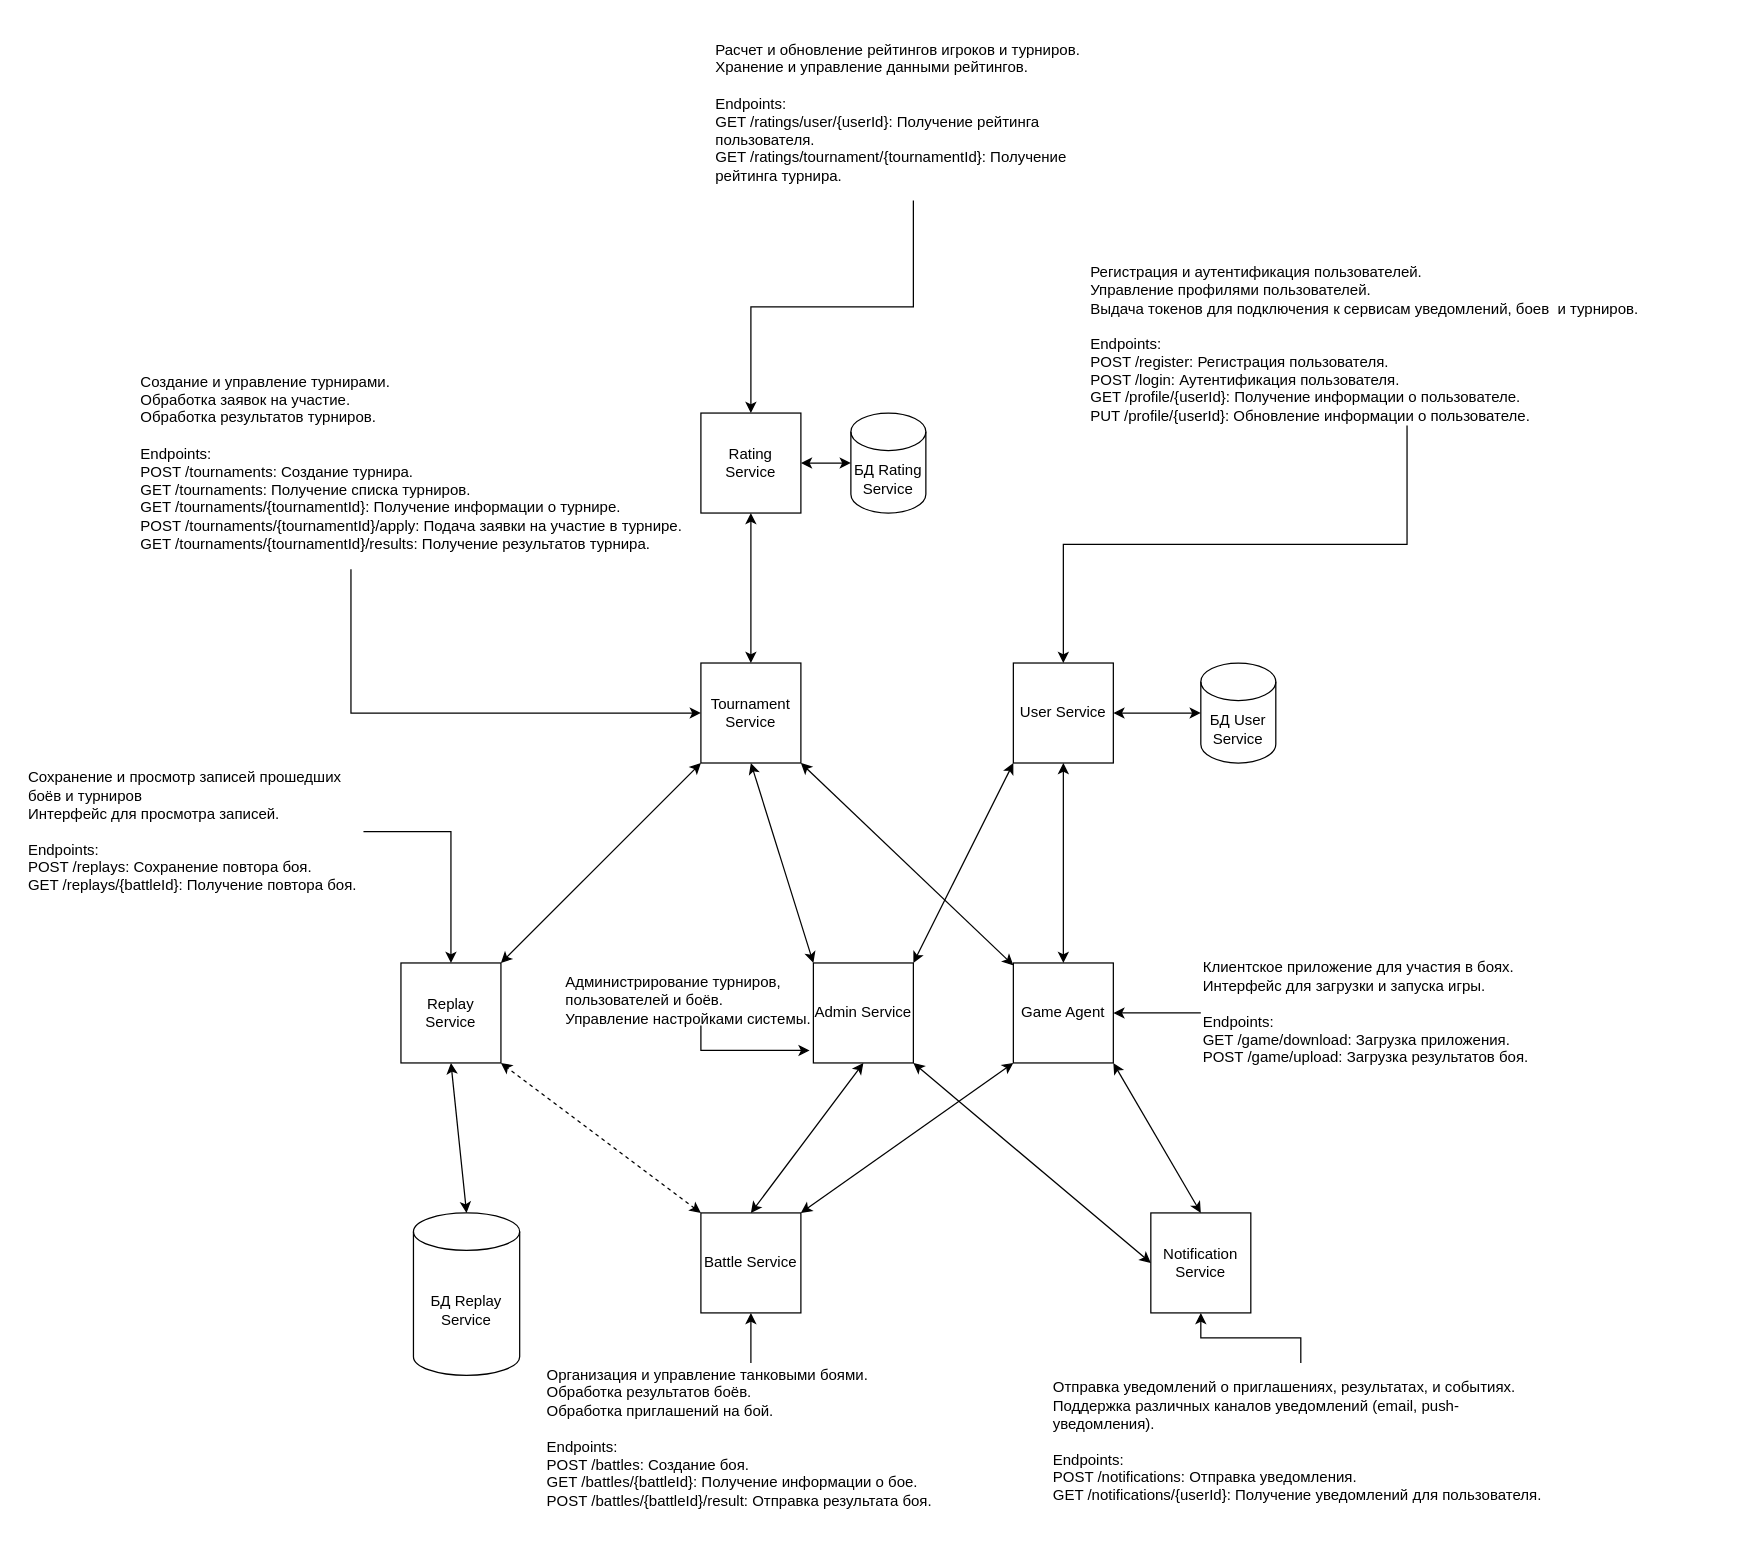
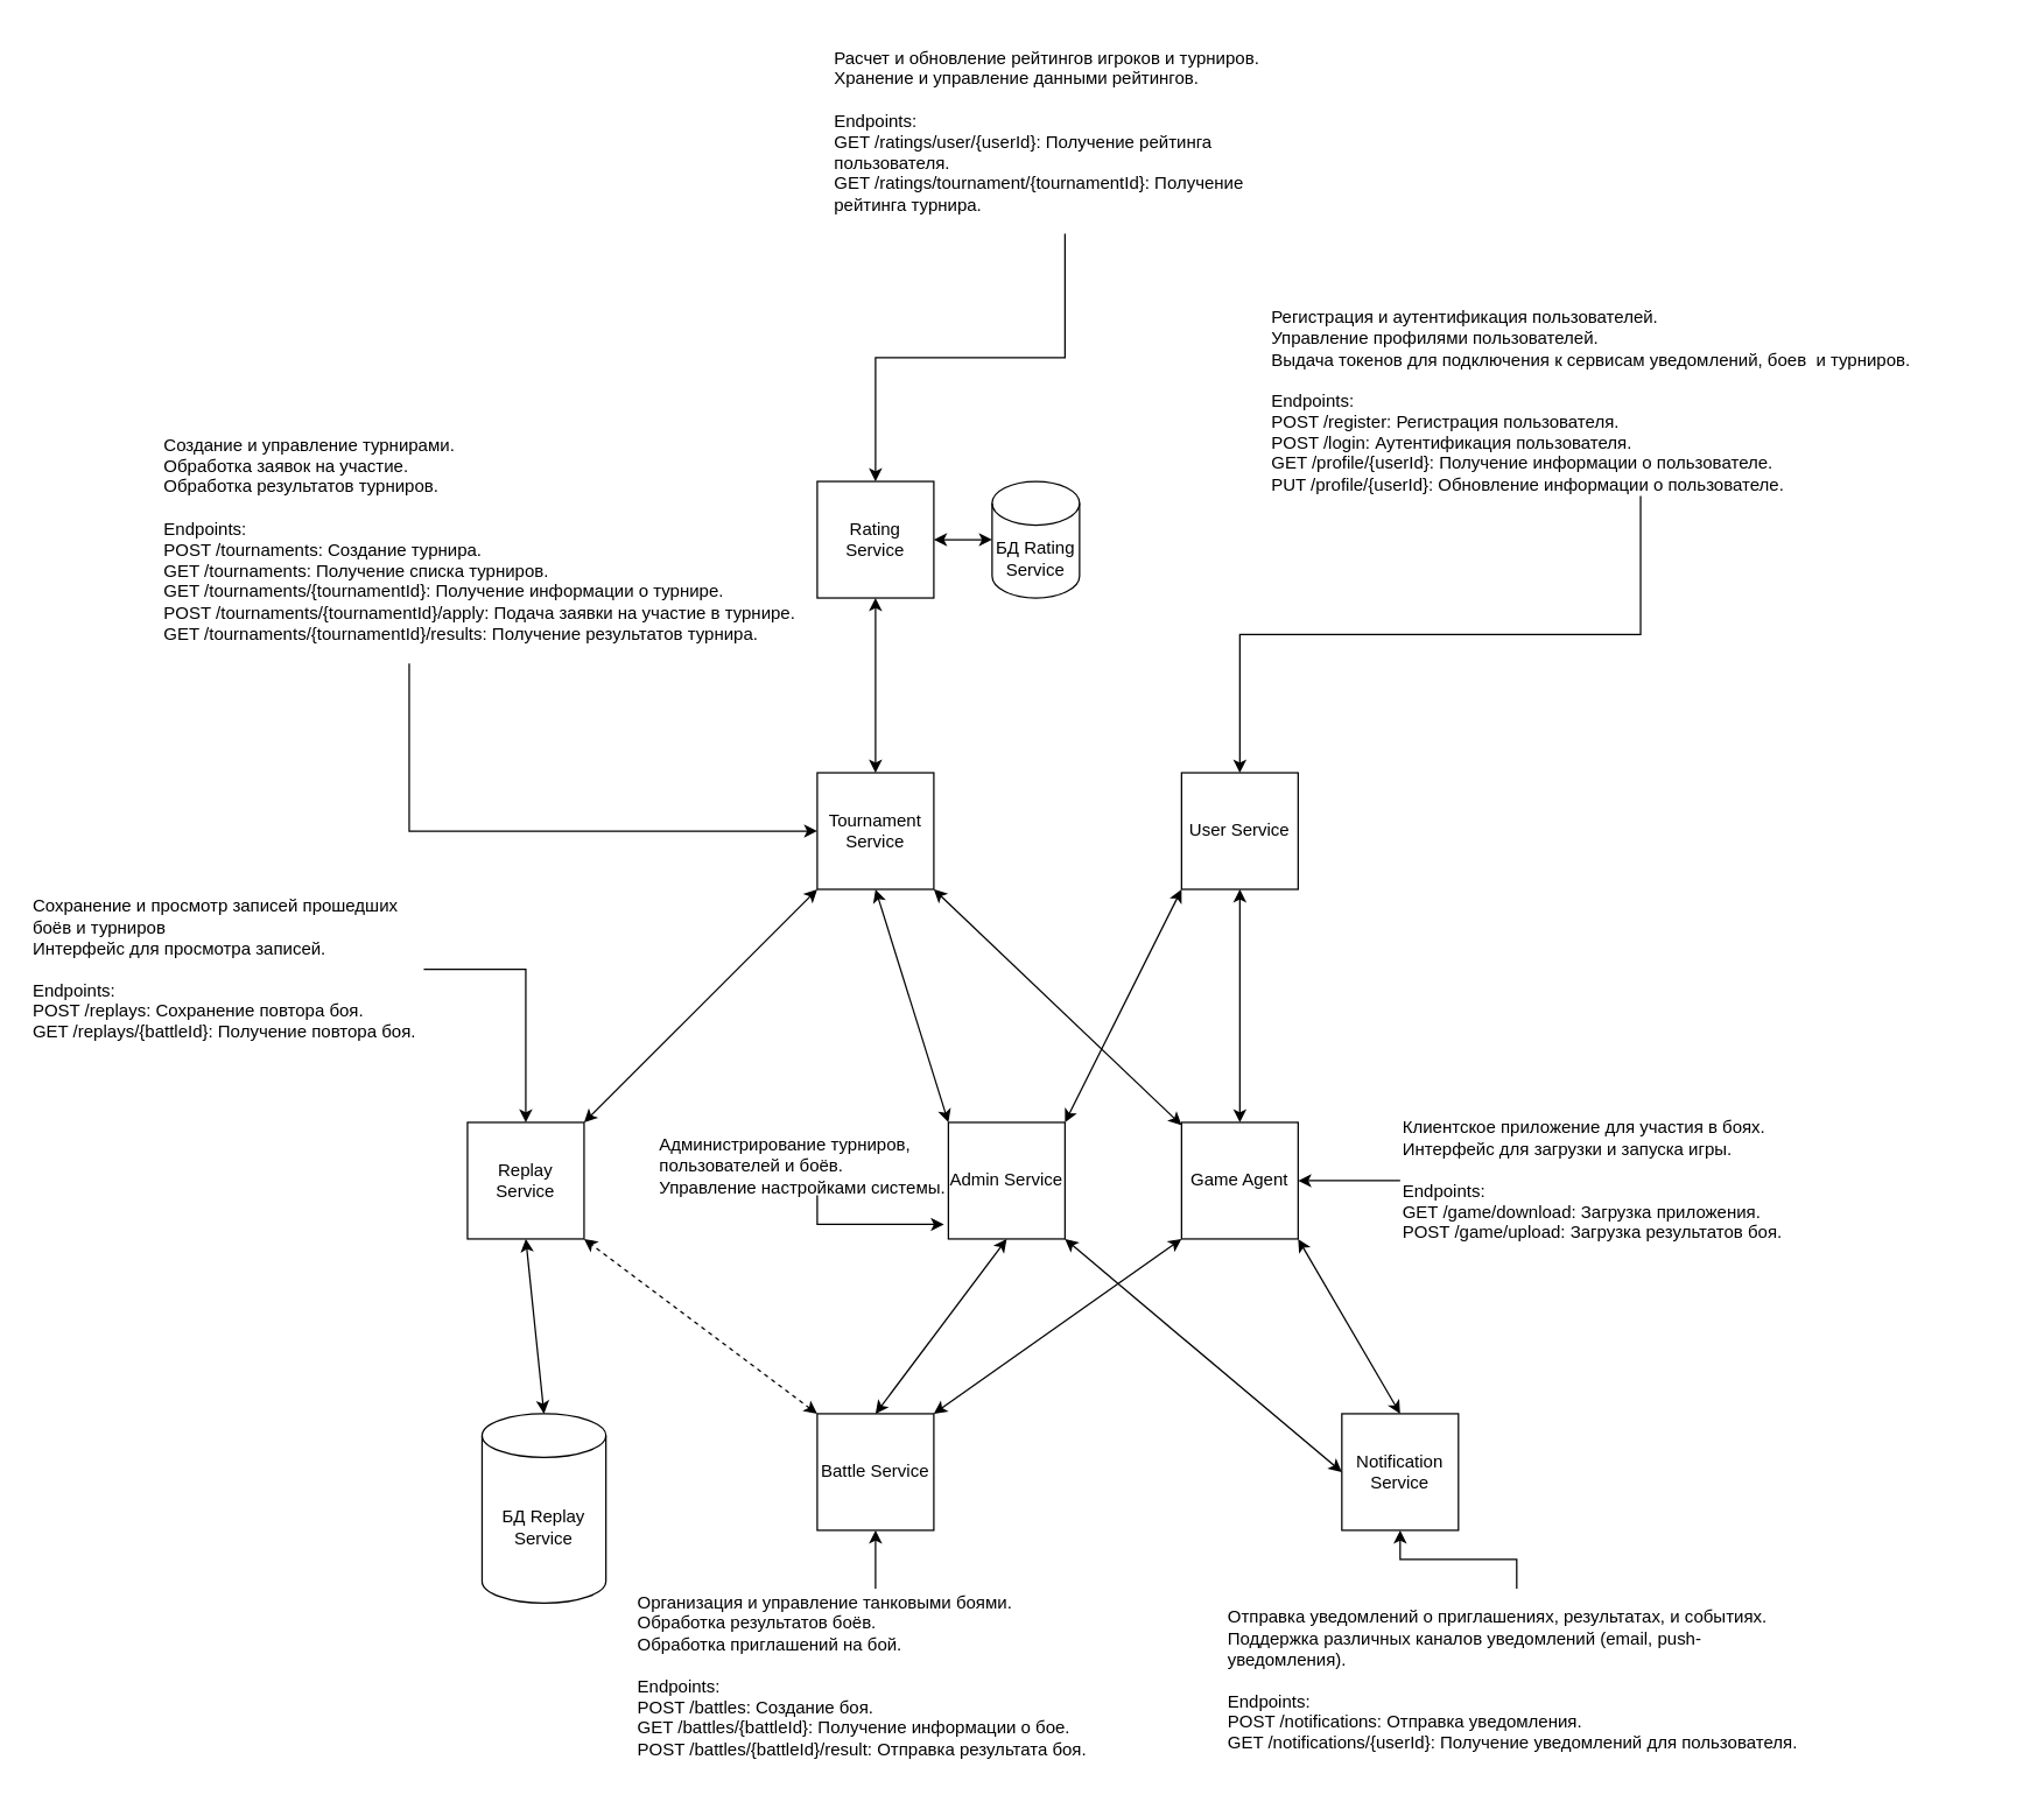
  <mxCell id="0" />
  <mxCell id="1" parent="0" />
  <mxCell id="2" value="User Service" style="whiteSpace=wrap;html=1;aspect=fixed;" parent="1" vertex="1"><mxGeometry x="810" y="530" width="80" height="80" as="geometry" /></mxCell>
  <mxCell id="3" value="Game Agent" style="whiteSpace=wrap;html=1;aspect=fixed;" parent="1" vertex="1"><mxGeometry x="810" y="770" width="80" height="80" as="geometry" /></mxCell>
  <mxCell id="4" value="" style="endArrow=classic;startArrow=classic;html=1;rounded=0;entryX=0.5;entryY=1;entryDx=0;entryDy=0;exitX=0.5;exitY=0;exitDx=0;exitDy=0;" parent="1" source="3" target="2" edge="1"><mxGeometry width="50" height="50" relative="1" as="geometry"><mxPoint x="750" y="890" as="sourcePoint" /><mxPoint x="800" y="840" as="targetPoint" /></mxGeometry></mxCell>
  <mxCell id="5" value="Tournament Service" style="whiteSpace=wrap;html=1;aspect=fixed;" parent="1" vertex="1"><mxGeometry x="560" y="530" width="80" height="80" as="geometry" /></mxCell>
  <mxCell id="6" value="Battle Service" style="whiteSpace=wrap;html=1;aspect=fixed;" parent="1" vertex="1"><mxGeometry x="560" y="970" width="80" height="80" as="geometry" /></mxCell>
  <mxCell id="7" value="Notification Service" style="whiteSpace=wrap;html=1;aspect=fixed;" parent="1" vertex="1"><mxGeometry x="920" y="970" width="80" height="80" as="geometry" /></mxCell>
  <mxCell id="8" value="Replay Service" style="whiteSpace=wrap;html=1;aspect=fixed;" parent="1" vertex="1"><mxGeometry x="320" y="770" width="80" height="80" as="geometry" /></mxCell>
  <mxCell id="9" value="Rating Service" style="whiteSpace=wrap;html=1;aspect=fixed;" parent="1" vertex="1"><mxGeometry x="560" y="330" width="80" height="80" as="geometry" /></mxCell>
  <mxCell id="10" value="Admin Service" style="whiteSpace=wrap;html=1;aspect=fixed;" parent="1" vertex="1"><mxGeometry x="650" y="770" width="80" height="80" as="geometry" /></mxCell>
- <mxCell id="11" value="БД&amp;nbsp;User Service" style="shape=cylinder3;whiteSpace=wrap;html=1;boundedLbl=1;backgroundOutline=1;size=15;" parent="1" vertex="1"><mxGeometry x="960" y="530" width="60" height="80" as="geometry" /></mxCell>
- <mxCell id="12" value="" style="endArrow=classic;startArrow=classic;html=1;rounded=0;entryX=0;entryY=0.5;entryDx=0;entryDy=0;entryPerimeter=0;exitX=1;exitY=0.5;exitDx=0;exitDy=0;" parent="1" source="2" target="11" edge="1"><mxGeometry width="50" height="50" relative="1" as="geometry"><mxPoint x="750" y="860" as="sourcePoint" /><mxPoint x="800" y="810" as="targetPoint" /></mxGeometry></mxCell>
  <mxCell id="13" value="" style="endArrow=classic;startArrow=classic;html=1;rounded=0;entryX=1;entryY=0;entryDx=0;entryDy=0;exitX=0;exitY=1;exitDx=0;exitDy=0;" parent="1" source="2" target="10" edge="1"><mxGeometry width="50" height="50" relative="1" as="geometry"><mxPoint x="750" y="860" as="sourcePoint" /><mxPoint x="800" y="810" as="targetPoint" /></mxGeometry></mxCell>
  <mxCell id="14" value="" style="endArrow=classic;startArrow=classic;html=1;rounded=0;exitX=1;exitY=0;exitDx=0;exitDy=0;entryX=0;entryY=1;entryDx=0;entryDy=0;" parent="1" source="6" target="3" edge="1"><mxGeometry width="50" height="50" relative="1" as="geometry"><mxPoint x="750" y="860" as="sourcePoint" /><mxPoint x="720" y="810" as="targetPoint" /></mxGeometry></mxCell>
  <mxCell id="15" value="" style="endArrow=classic;startArrow=classic;html=1;rounded=0;exitX=0.5;exitY=1;exitDx=0;exitDy=0;entryX=0;entryY=0;entryDx=0;entryDy=0;" parent="1" source="5" target="10" edge="1"><mxGeometry width="50" height="50" relative="1" as="geometry"><mxPoint x="750" y="860" as="sourcePoint" /><mxPoint x="800" y="810" as="targetPoint" /></mxGeometry></mxCell>
  <mxCell id="16" value="" style="endArrow=classic;startArrow=classic;html=1;rounded=0;entryX=0.5;entryY=0;entryDx=0;entryDy=0;exitX=0.5;exitY=1;exitDx=0;exitDy=0;" parent="1" source="10" target="6" edge="1"><mxGeometry width="50" height="50" relative="1" as="geometry"><mxPoint x="750" y="860" as="sourcePoint" /><mxPoint x="800" y="810" as="targetPoint" /></mxGeometry></mxCell>
  <mxCell id="17" value="" style="endArrow=classic;startArrow=classic;html=1;rounded=0;exitX=0.5;exitY=0;exitDx=0;exitDy=0;entryX=0.5;entryY=1;entryDx=0;entryDy=0;" parent="1" source="5" target="9" edge="1"><mxGeometry width="50" height="50" relative="1" as="geometry"><mxPoint x="750" y="860" as="sourcePoint" /><mxPoint x="600" y="570" as="targetPoint" /></mxGeometry></mxCell>
  <mxCell id="18" value="" style="endArrow=classic;startArrow=classic;html=1;rounded=0;exitX=0.5;exitY=0;exitDx=0;exitDy=0;entryX=1;entryY=1;entryDx=0;entryDy=0;" parent="1" source="7" target="3" edge="1"><mxGeometry width="50" height="50" relative="1" as="geometry"><mxPoint x="750" y="860" as="sourcePoint" /><mxPoint x="800" y="810" as="targetPoint" /></mxGeometry></mxCell>
  <mxCell id="19" value="" style="endArrow=classic;startArrow=classic;html=1;rounded=0;exitX=1;exitY=1;exitDx=0;exitDy=0;" parent="1" source="5" target="3" edge="1"><mxGeometry width="50" height="50" relative="1" as="geometry"><mxPoint x="750" y="860" as="sourcePoint" /><mxPoint x="800" y="810" as="targetPoint" /></mxGeometry></mxCell>
  <mxCell id="20" value="" style="endArrow=classic;startArrow=classic;html=1;rounded=0;exitX=0;exitY=0;exitDx=0;exitDy=0;entryX=1;entryY=1;entryDx=0;entryDy=0;dashed=1;" parent="1" source="6" target="8" edge="1"><mxGeometry width="50" height="50" relative="1" as="geometry"><mxPoint x="750" y="860" as="sourcePoint" /><mxPoint x="800" y="810" as="targetPoint" /></mxGeometry></mxCell>
  <mxCell id="21" value="" style="endArrow=classic;startArrow=classic;html=1;rounded=0;entryX=0;entryY=1;entryDx=0;entryDy=0;exitX=1;exitY=0;exitDx=0;exitDy=0;" parent="1" source="8" target="5" edge="1"><mxGeometry width="50" height="50" relative="1" as="geometry"><mxPoint x="750" y="860" as="sourcePoint" /><mxPoint x="800" y="810" as="targetPoint" /></mxGeometry></mxCell>
  <mxCell id="22" value="БД&amp;nbsp;Replay Service" style="shape=cylinder3;whiteSpace=wrap;html=1;boundedLbl=1;backgroundOutline=1;size=15;" parent="1" vertex="1"><mxGeometry x="330" y="970" width="85" height="130" as="geometry" /></mxCell>
  <mxCell id="23" style="edgeStyle=orthogonalEdgeStyle;rounded=0;orthogonalLoop=1;jettySize=auto;html=1;entryX=0.5;entryY=0;entryDx=0;entryDy=0;" parent="1" source="24" target="2" edge="1"><mxGeometry relative="1" as="geometry" /></mxCell>
  <mxCell id="24" value="&lt;div&gt;Регистрация и аутентификация пользователей.&lt;/div&gt;&lt;div&gt;Управление профилями пользователей.&lt;/div&gt;&lt;div&gt;Выдача токенов для подключения к сервисам уведомлений, боев&amp;nbsp; и турниров.&lt;/div&gt;&lt;div&gt;&lt;br&gt;&lt;/div&gt;&lt;div&gt;Endpoints:&lt;/div&gt;&lt;div&gt;POST /register: Регистрация пользователя.&lt;/div&gt;&lt;div&gt;POST /login: Аутентификация пользователя.&lt;/div&gt;&lt;div&gt;GET /profile/{userId}: Получение информации о пользователе.&lt;/div&gt;&lt;div&gt;PUT /profile/{userId}: Обновление информации о пользователе.&lt;/div&gt;" style="text;html=1;align=left;verticalAlign=middle;whiteSpace=wrap;rounded=0;" parent="1" vertex="1"><mxGeometry x="870" y="210" width="510" height="130" as="geometry" /></mxCell>
  <mxCell id="25" style="edgeStyle=orthogonalEdgeStyle;rounded=0;orthogonalLoop=1;jettySize=auto;html=1;" parent="1" source="26" edge="1"><mxGeometry relative="1" as="geometry"><mxPoint x="560" y="570" as="targetPoint" /><Array as="points"><mxPoint x="280" y="570" /><mxPoint x="560" y="570" /></Array></mxGeometry></mxCell>
  <mxCell id="26" value="&lt;div&gt;Создание и управление турнирами.&lt;/div&gt;&lt;div&gt;Обработка заявок на участие.&lt;/div&gt;&lt;div&gt;Обработка результатов турниров.&lt;/div&gt;&lt;div&gt;&lt;br&gt;&lt;/div&gt;&lt;div&gt;Endpoints:&lt;/div&gt;&lt;div&gt;POST /tournaments: Создание турнира.&lt;/div&gt;&lt;div&gt;GET /tournaments: Получение списка турниров.&lt;/div&gt;&lt;div&gt;GET /tournaments/{tournamentId}: Получение информации о турнире.&lt;/div&gt;&lt;div&gt;POST /tournaments/{tournamentId}/apply: Подача заявки на участие в турнире.&lt;/div&gt;&lt;div&gt;GET /tournaments/{tournamentId}/results: Получение результатов турнира.&lt;/div&gt;" style="text;html=1;align=left;verticalAlign=middle;whiteSpace=wrap;rounded=0;" parent="1" vertex="1"><mxGeometry x="110" y="285" width="450" height="170" as="geometry" /></mxCell>
  <mxCell id="27" style="edgeStyle=orthogonalEdgeStyle;rounded=0;orthogonalLoop=1;jettySize=auto;html=1;entryX=0.5;entryY=1;entryDx=0;entryDy=0;" parent="1" source="28" target="6" edge="1"><mxGeometry relative="1" as="geometry" /></mxCell>
  <mxCell id="28" value="&lt;div&gt;Организация и управление танковыми боями.&lt;/div&gt;&lt;div&gt;Обработка результатов боёв.&lt;/div&gt;&lt;div&gt;Обработка приглашений на бой.&lt;/div&gt;&lt;div&gt;&lt;br&gt;&lt;/div&gt;&lt;div&gt;Endpoints:&lt;/div&gt;&lt;div&gt;POST /battles: Создание боя.&lt;/div&gt;&lt;div&gt;GET /battles/{battleId}: Получение информации о бое.&lt;/div&gt;&lt;div style=&quot;&quot;&gt;POST /battles/{battleId}/result: Отправка результата боя.&lt;/div&gt;" style="text;html=1;align=left;verticalAlign=middle;whiteSpace=wrap;rounded=0;" parent="1" vertex="1"><mxGeometry x="435" y="1090" width="330" height="120" as="geometry" /></mxCell>
  <mxCell id="29" value="" style="endArrow=classic;startArrow=classic;html=1;rounded=0;entryX=0.5;entryY=1;entryDx=0;entryDy=0;exitX=0.5;exitY=0;exitDx=0;exitDy=0;exitPerimeter=0;" parent="1" source="22" target="8" edge="1"><mxGeometry width="50" height="50" relative="1" as="geometry"><mxPoint x="750" y="970" as="sourcePoint" /><mxPoint x="800" y="920" as="targetPoint" /></mxGeometry></mxCell>
  <mxCell id="30" style="edgeStyle=orthogonalEdgeStyle;rounded=0;orthogonalLoop=1;jettySize=auto;html=1;entryX=0.5;entryY=1;entryDx=0;entryDy=0;" parent="1" source="31" target="7" edge="1"><mxGeometry relative="1" as="geometry" /></mxCell>
  <mxCell id="31" value="&lt;div&gt;Отправка уведомлений о приглашениях, результатах, и событиях.&lt;/div&gt;&lt;div&gt;Поддержка различных каналов уведомлений (email, push-уведомления).&lt;/div&gt;&lt;div&gt;&lt;br&gt;&lt;/div&gt;&lt;div&gt;Endpoints:&lt;/div&gt;&lt;div&gt;POST /notifications: Отправка уведомления.&lt;/div&gt;&lt;div&gt;GET /notifications/{userId}: Получение уведомлений для пользователя.&lt;/div&gt;" style="text;html=1;align=left;verticalAlign=middle;whiteSpace=wrap;rounded=0;" parent="1" vertex="1"><mxGeometry x="840" y="1090" width="400" height="125" as="geometry" /></mxCell>
  <mxCell id="32" style="edgeStyle=orthogonalEdgeStyle;rounded=0;orthogonalLoop=1;jettySize=auto;html=1;" parent="1" source="33" target="8" edge="1"><mxGeometry relative="1" as="geometry" /></mxCell>
  <mxCell id="33" value="&lt;div&gt;Сохранение и просмотр записей прошедших боёв и турниров&lt;/div&gt;&lt;div&gt;Интерфейс для просмотра записей.&lt;/div&gt;&lt;div&gt;&lt;br&gt;&lt;/div&gt;&lt;div&gt;Endpoints:&lt;/div&gt;&lt;div&gt;POST /replays: Сохранение повтора боя.&lt;/div&gt;&lt;div&gt;GET /replays/{battleId}: Получение повтора боя.&lt;/div&gt;" style="text;html=1;align=left;verticalAlign=middle;whiteSpace=wrap;rounded=0;" parent="1" vertex="1"><mxGeometry x="20" y="610" width="270" height="110" as="geometry" /></mxCell>
  <mxCell id="34" style="edgeStyle=orthogonalEdgeStyle;rounded=0;orthogonalLoop=1;jettySize=auto;html=1;" parent="1" source="35" target="9" edge="1"><mxGeometry relative="1" as="geometry" /></mxCell>
  <mxCell id="35" value="&lt;div&gt;Расчет и обновление рейтингов игроков и турниров.&lt;/div&gt;&lt;div&gt;Хранение и управление данными рейтингов.&lt;/div&gt;&lt;div&gt;&lt;br&gt;&lt;/div&gt;&lt;div&gt;Endpoints:&lt;/div&gt;&lt;div&gt;GET /ratings/user/{userId}: Получение рейтинга пользователя.&lt;/div&gt;&lt;div&gt;GET /ratings/tournament/{tournamentId}: Получение рейтинга турнира.&lt;/div&gt;" style="text;html=1;align=left;verticalAlign=middle;whiteSpace=wrap;rounded=0;" parent="1" vertex="1"><mxGeometry x="570" y="20" width="320" height="140" as="geometry" /></mxCell>
  <mxCell id="36" value="БД Rating Service" style="shape=cylinder3;whiteSpace=wrap;html=1;boundedLbl=1;backgroundOutline=1;size=15;" parent="1" vertex="1"><mxGeometry x="680" y="330" width="60" height="80" as="geometry" /></mxCell>
  <mxCell id="37" value="" style="endArrow=classic;startArrow=classic;html=1;rounded=0;entryX=0;entryY=0.5;entryDx=0;entryDy=0;entryPerimeter=0;" parent="1" target="36" edge="1"><mxGeometry width="50" height="50" relative="1" as="geometry"><mxPoint x="640" y="370" as="sourcePoint" /><mxPoint x="690" y="320" as="targetPoint" /></mxGeometry></mxCell>
  <mxCell id="38" value="" style="edgeStyle=orthogonalEdgeStyle;rounded=0;orthogonalLoop=1;jettySize=auto;html=1;" parent="1" source="39" target="3" edge="1"><mxGeometry relative="1" as="geometry" /></mxCell>
  <mxCell id="39" value="&lt;div&gt;Клиентское приложение для участия в боях.&lt;/div&gt;&lt;div&gt;Интерфейс для загрузки и запуска игры.&lt;/div&gt;&lt;div&gt;&lt;br&gt;&lt;/div&gt;&lt;div&gt;Endpoints:&lt;/div&gt;&lt;div&gt;GET /game/download: Загрузка приложения.&lt;/div&gt;&lt;div&gt;POST /game/upload: Загрузка результатов боя.&lt;/div&gt;" style="text;html=1;align=left;verticalAlign=middle;whiteSpace=wrap;rounded=0;" parent="1" vertex="1"><mxGeometry x="960" y="760" width="340" height="100" as="geometry" /></mxCell>
  <mxCell id="40" value="&lt;div&gt;Администрирование турниров, пользователей и боёв.&lt;/div&gt;&lt;div&gt;Управление настройками системы.&lt;/div&gt;" style="text;html=1;align=left;verticalAlign=middle;whiteSpace=wrap;rounded=0;" parent="1" vertex="1"><mxGeometry x="450" y="780" width="220" height="40" as="geometry" /></mxCell>
  <mxCell id="41" style="edgeStyle=orthogonalEdgeStyle;rounded=0;orthogonalLoop=1;jettySize=auto;html=1;entryX=-0.037;entryY=0.875;entryDx=0;entryDy=0;entryPerimeter=0;" parent="1" source="40" target="10" edge="1"><mxGeometry relative="1" as="geometry" /></mxCell>
  <mxCell id="42" value="" style="endArrow=classic;startArrow=classic;html=1;rounded=0;entryX=1;entryY=1;entryDx=0;entryDy=0;exitX=0;exitY=0.5;exitDx=0;exitDy=0;" parent="1" source="7" target="10" edge="1"><mxGeometry width="50" height="50" relative="1" as="geometry"><mxPoint x="960" y="1090" as="sourcePoint" /><mxPoint x="690" y="920" as="targetPoint" /></mxGeometry></mxCell>
